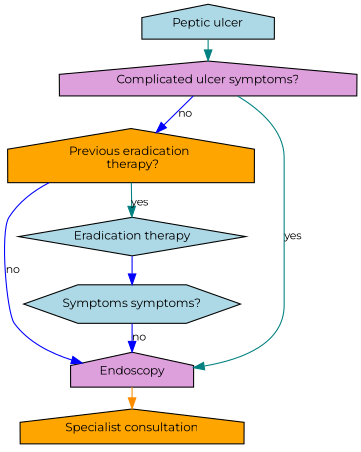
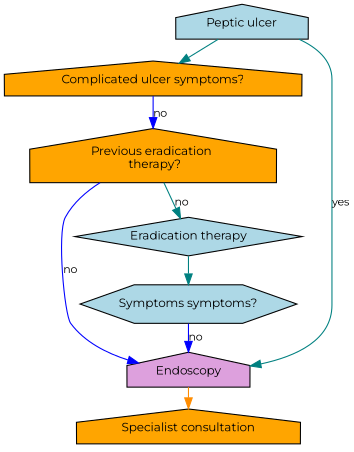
  digraph {
    fontname=Montserrat
    ranksep=0.1
    node [fillcolor=lightblue fontname=Montserrat fontsize=11 shape=house style=filled]
    edge [color=blue fontname=Montserrat fontsize=10]
    n1 [label="Peptic ulcer"]
-   n2 [fillcolor=plum label="Complicated ulcer symptoms?"]
+   n2 [fillcolor=orange label="Complicated ulcer symptoms?"]
    n3 [fillcolor=orange label="Previous eradication \n therapy?"]
    n4 [fillcolor=plum label=Endoscopy]
    n5 [label="Eradication therapy" shape=diamond]
    n6 [fillcolor=orange label="Specialist consultation"]
    n7 [label="Symptoms symptoms?" shape=hexagon]
    n1 -> n2 [color=teal]
    n2 -> n3 [label=no]
-   n2 -> n4 [color=teal label=yes]
+   n1 -> n4 [color=teal label=yes]
    n3 -> n4 [label=no]
-   n3 -> n5 [color=teal label=yes]
+   n3 -> n5 [color=teal label=no]
    n4 -> n6 [color=darkorange]
-   n5 -> n7
+   n5 -> n7 [color=teal]
    n7 -> n4 [label=no]
  }
